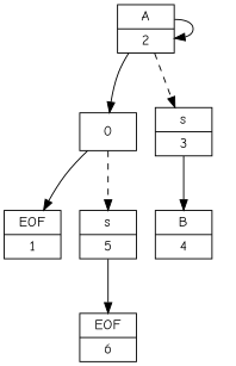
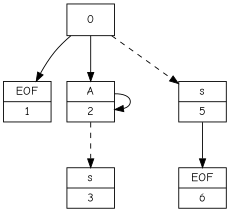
  digraph {
    fontname="Comic Neue"
    rankdir=TB
    node [fontname="Comic Neue" shape=record]
    edge [fontname="Comic Neue" style=solid]
    n1 [label=0]
    n2 [label="{EOF|1}"]
    n3 [label="{A|2}"]
    n4 [label="{s|5}"]
    n5 [label="{s|3}"]
    n6 [label="{EOF|6}"]
-   n7 [label="{B|4}"]
    n1 -> n2 [label="        "]
-   n3 -> n1 [label="        "]
+   n1 -> n3 [label="        "]
    n1 -> n4 [label="        " style=dashed]
    n3 -> n3 [label="        "]
    n3 -> n5 [label="        " style=dashed]
    n4 -> n6 [label="        "]
-   n5 -> n7 [label="        "]
  }
